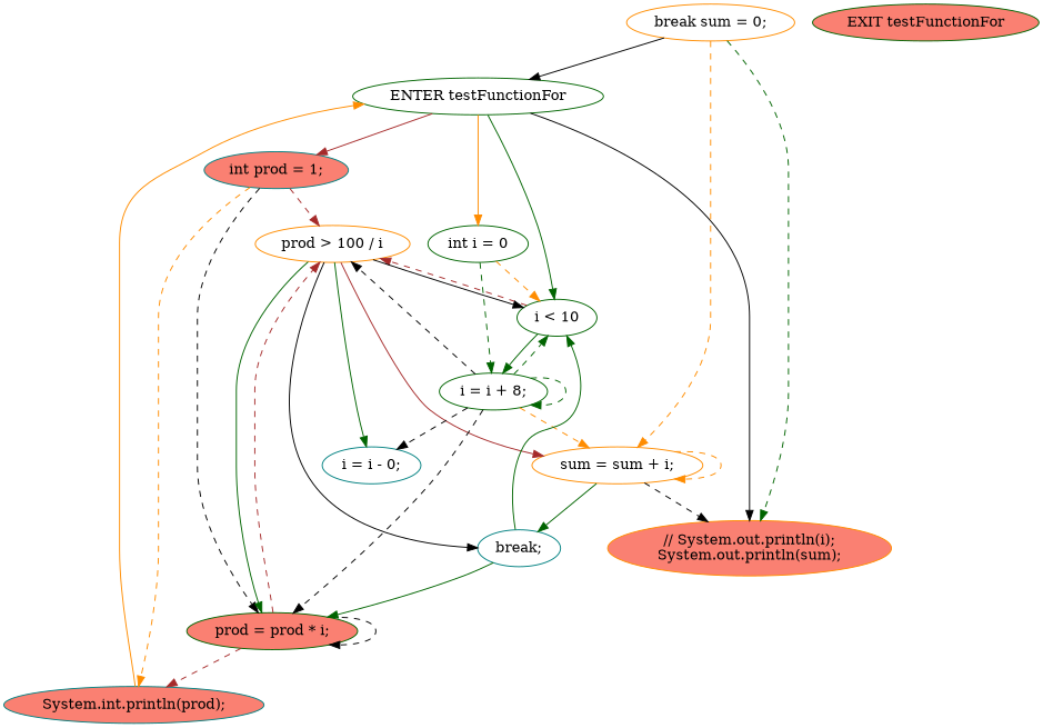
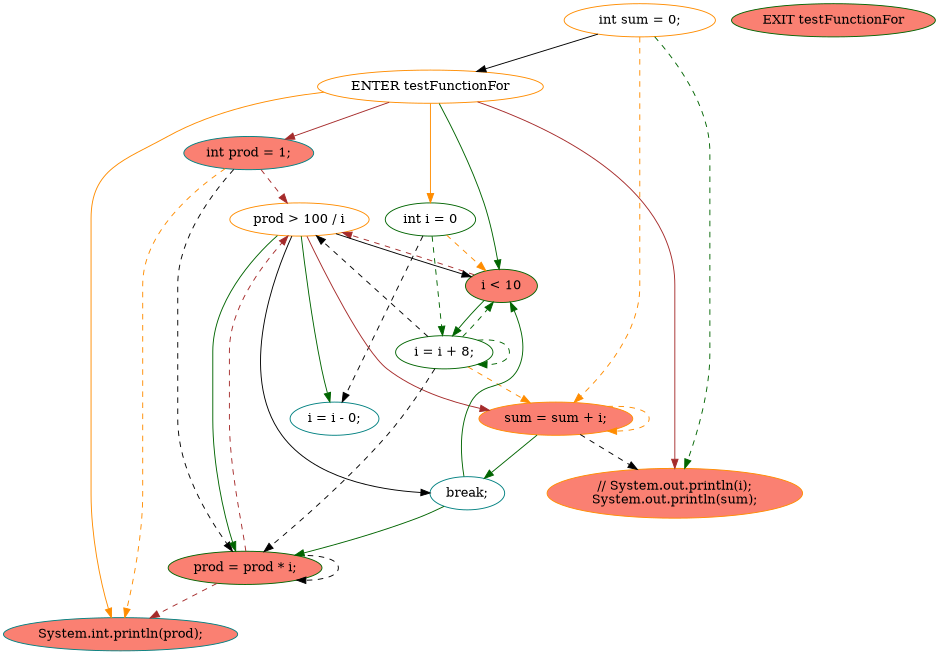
  strict digraph {
    node [color=darkorange fillcolor=white style=filled]
    edge [color=darkgreen style=dashed]
-   n1 [color=darkgreen label="ENTER testFunctionFor"]
+   n1 [label="ENTER testFunctionFor"]
    n2 [color=teal fillcolor=salmon label="int prod = 1;"]
    n3 [color=darkgreen label="int i = 0"]
-   n4 [color=darkgreen label="i < 10"]
+   n4 [color=darkgreen fillcolor=salmon label="i < 10"]
    n5 [fillcolor=salmon label="// System.out.println(i);\nSystem.out.println(sum);"]
    n6 [color=teal fillcolor=salmon label="System.int.println(prod);"]
-   n7 [label="break sum = 0;"]
-   n8 [label="sum = sum + i;"]
+   n7 [label="int sum = 0;"]
+   n8 [fillcolor=salmon label="sum = sum + i;"]
    n9 [label="prod > 100 / i"]
    n10 [color=darkgreen fillcolor=salmon label="prod = prod * i;"]
    n11 [color=darkgreen label="i = i + 8;"]
    n12 [color=darkgreen fillcolor=salmon label="EXIT testFunctionFor"]
    n13 [color=teal label="break;"]
    n14 [color=teal label="i = i - 0;"]
    n1 -> n2 [color=brown style=""]
    n1 -> n3 [color=darkorange style=""]
    n1 -> n4 [style=""]
-   n1 -> n5 [color=black style=""]
-   n6 -> n1 [color=darkorange style=""]
+   n1 -> n5 [color=brown style=""]
+   n1 -> n6 [color=darkorange style=""]
    n2 -> n6 [color=darkorange]
    n2 -> n9 [color=brown]
    n2 -> n10 [color=black]
    n3 -> n4 [color=darkorange]
    n3 -> n11
    n4 -> n9 [color=brown]
    n4 -> n11 [style=""]
    n7 -> n1 [color=black style=""]
    n7 -> n5
    n7 -> n8 [color=darkorange]
    n8 -> n5 [color=black]
    n8 -> n8 [color=darkorange]
    n8 -> n13 [style=""]
    n9 -> n4 [color=black style=""]
    n9 -> n8 [color=brown style=""]
    n9 -> n10 [style=""]
    n9 -> n13 [color=black style=""]
    n9 -> n14 [style=""]
    n10 -> n6 [color=brown]
    n10 -> n9 [color=brown]
    n10 -> n10 [color=black]
    n11 -> n4
    n11 -> n8 [color=darkorange]
    n11 -> n9 [color=black]
    n11 -> n10 [color=black]
    n11 -> n11
-   n11 -> n14 [color=black]
+   n3 -> n14 [color=black]
    n13 -> n4 [style=""]
    n13 -> n10 [style=""]
  }
